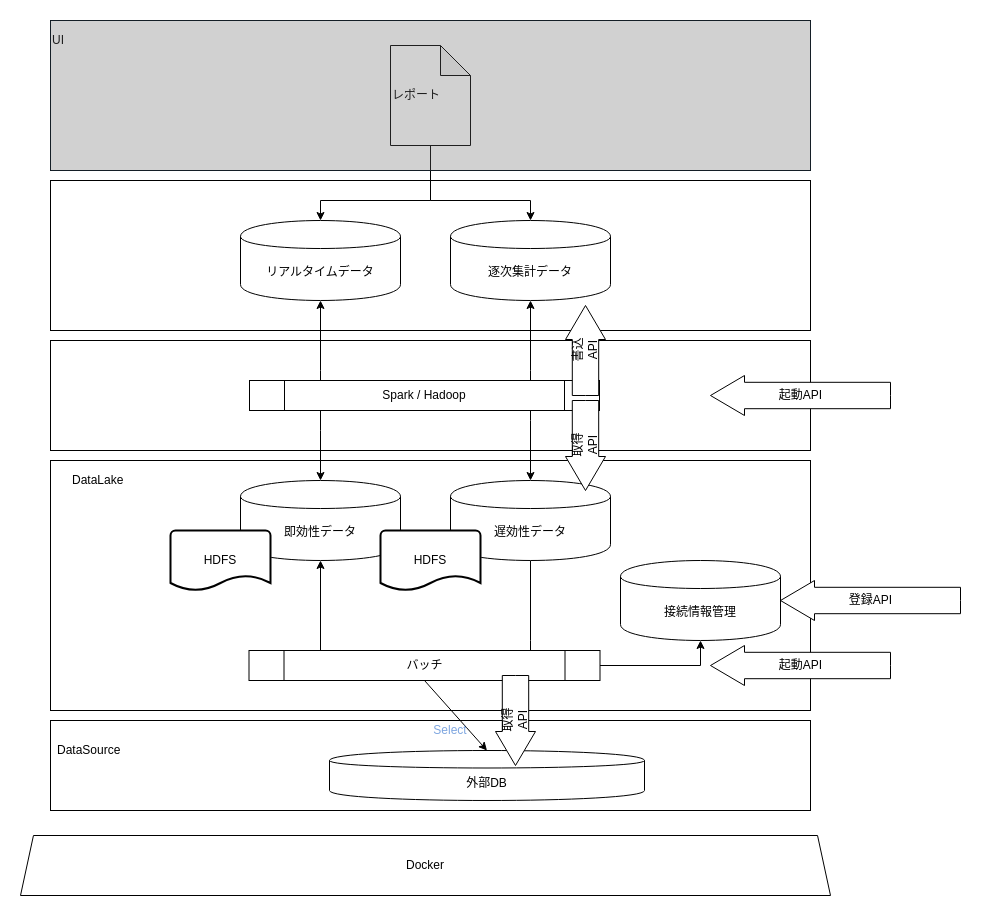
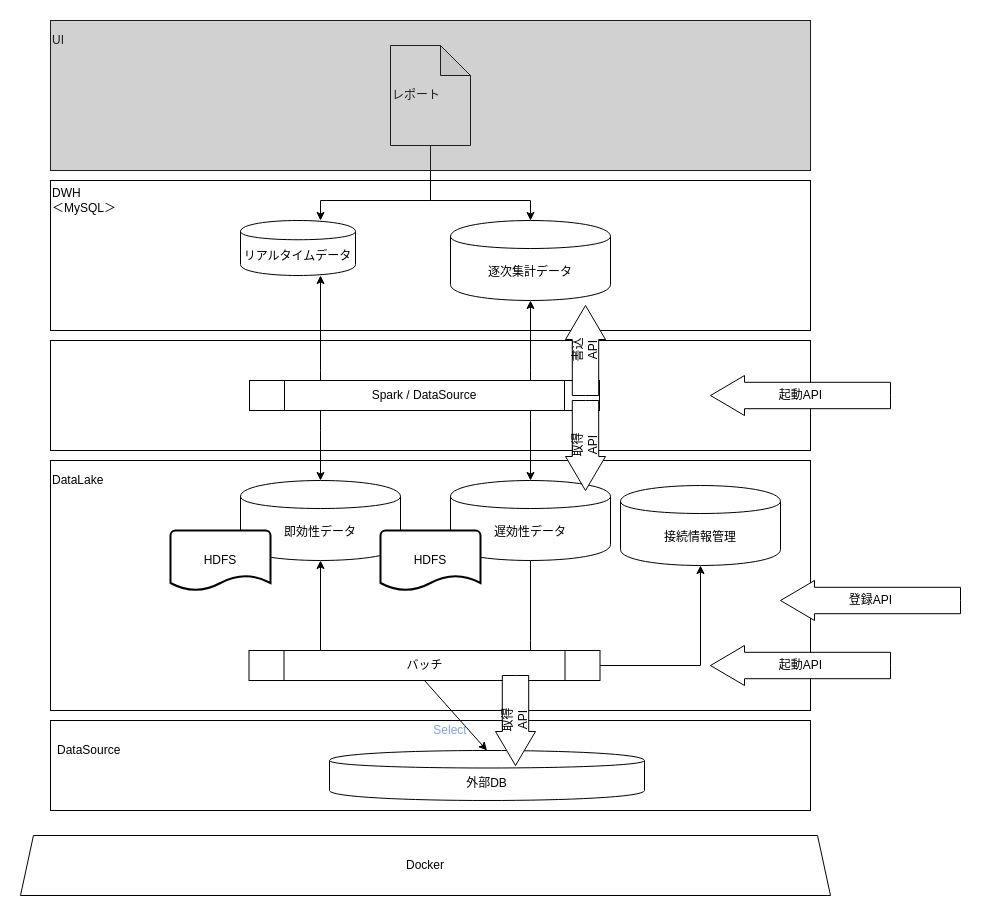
  <mxCell id="0" />
  <mxCell id="1" parent="0" />
  <mxCell id="2" value="" style="rounded=0;whiteSpace=wrap;html=1;align=left;" vertex="1" parent="1"><mxGeometry x="50" y="720" width="760" height="90" as="geometry" /></mxCell>
  <mxCell id="3" value="" style="rounded=0;whiteSpace=wrap;html=1;" parent="1" vertex="1"><mxGeometry x="50" y="340" width="760" height="110" as="geometry" /></mxCell>
  <mxCell id="4" value="外部DB" style="shape=cylinder;whiteSpace=wrap;html=1;boundedLbl=1;backgroundOutline=1;" parent="1" vertex="1"><mxGeometry x="329" y="750" width="315" height="50" as="geometry" /></mxCell>
  <mxCell id="5" value="" style="rounded=0;whiteSpace=wrap;html=1;align=left;" parent="1" vertex="1"><mxGeometry x="50" y="460" width="760" height="250" as="geometry" /></mxCell>
- <mxCell id="6" value="DataLake" style="text;html=1;strokeColor=none;fillColor=none;align=left;verticalAlign=middle;whiteSpace=wrap;rounded=0;" parent="1" vertex="1"><mxGeometry x="70" y="470" width="40" height="20" as="geometry" /></mxCell>
+ <mxCell id="6" value="DataLake" style="text;html=1;strokeColor=none;fillColor=none;align=left;verticalAlign=middle;whiteSpace=wrap;rounded=0;" parent="1" vertex="1"><mxGeometry x="50" y="470" width="40" height="20" as="geometry" /></mxCell>
  <mxCell id="7" value="" style="rounded=0;whiteSpace=wrap;html=1;align=left;" parent="1" vertex="1"><mxGeometry x="50" y="180" width="760" height="150" as="geometry" /></mxCell>
+ <mxCell id="8" value="DWH&lt;br&gt;＜MySQL＞" style="text;html=1;strokeColor=none;fillColor=none;align=left;verticalAlign=middle;whiteSpace=wrap;rounded=0;" parent="1" vertex="1"><mxGeometry x="50" y="190" width="90" height="20" as="geometry" /></mxCell>
  <mxCell id="9" value="即効性データ" style="shape=cylinder;whiteSpace=wrap;html=1;boundedLbl=1;backgroundOutline=1;" parent="1" vertex="1"><mxGeometry x="240" y="480" width="160" height="80" as="geometry" /></mxCell>
  <mxCell id="10" value="逐次集計データ" style="shape=cylinder;whiteSpace=wrap;html=1;boundedLbl=1;backgroundOutline=1;" parent="1" vertex="1"><mxGeometry x="450" y="220" width="160" height="80" as="geometry" /></mxCell>
  <mxCell id="11" style="edgeStyle=orthogonalEdgeStyle;rounded=0;orthogonalLoop=1;jettySize=auto;html=1;exitX=0.5;exitY=0;exitDx=0;exitDy=0;entryX=0.5;entryY=1;entryDx=0;entryDy=0;" parent="1" source="14" target="9" edge="1"><mxGeometry relative="1" as="geometry"><Array as="points"><mxPoint x="320" y="650" /></Array></mxGeometry></mxCell>
  <mxCell id="12" style="edgeStyle=orthogonalEdgeStyle;rounded=0;orthogonalLoop=1;jettySize=auto;html=1;entryX=0.5;entryY=1;entryDx=0;entryDy=0;endArrow=none;" parent="1" source="14" target="15" edge="1"><mxGeometry relative="1" as="geometry"><Array as="points"><mxPoint x="530" y="640" /><mxPoint x="530" y="640" /></Array></mxGeometry></mxCell>
  <mxCell id="13" style="edgeStyle=orthogonalEdgeStyle;rounded=0;orthogonalLoop=1;jettySize=auto;html=1;exitX=1;exitY=0.5;exitDx=0;exitDy=0;entryX=0.5;entryY=1;entryDx=0;entryDy=0;fontColor=#CCCCCC;" edge="1" parent="1" source="14" target="34"><mxGeometry relative="1" as="geometry" /></mxCell>
  <mxCell id="14" value="バッチ" style="shape=process;whiteSpace=wrap;html=1;backgroundOutline=1;" parent="1" vertex="1"><mxGeometry x="248.5" y="650" width="351" height="30" as="geometry" /></mxCell>
  <mxCell id="15" value="遅効性データ" style="shape=cylinder;whiteSpace=wrap;html=1;boundedLbl=1;backgroundOutline=1;" parent="1" vertex="1"><mxGeometry x="450" y="480" width="160" height="80" as="geometry" /></mxCell>
  <mxCell id="16" style="edgeStyle=orthogonalEdgeStyle;rounded=0;orthogonalLoop=1;jettySize=auto;html=1;entryX=0.5;entryY=0;entryDx=0;entryDy=0;" parent="1" source="20" target="9" edge="1"><mxGeometry relative="1" as="geometry"><Array as="points"><mxPoint x="320" y="430" /><mxPoint x="320" y="430" /></Array></mxGeometry></mxCell>
  <mxCell id="17" style="edgeStyle=orthogonalEdgeStyle;rounded=0;orthogonalLoop=1;jettySize=auto;html=1;entryX=0.5;entryY=0;entryDx=0;entryDy=0;" parent="1" source="20" target="15" edge="1"><mxGeometry relative="1" as="geometry"><Array as="points"><mxPoint x="530" y="420" /><mxPoint x="530" y="420" /></Array></mxGeometry></mxCell>
  <mxCell id="18" style="edgeStyle=orthogonalEdgeStyle;rounded=0;orthogonalLoop=1;jettySize=auto;html=1;" parent="1" source="20" target="21" edge="1"><mxGeometry relative="1" as="geometry"><Array as="points"><mxPoint x="320" y="370" /><mxPoint x="320" y="370" /></Array></mxGeometry></mxCell>
  <mxCell id="19" style="edgeStyle=orthogonalEdgeStyle;rounded=0;orthogonalLoop=1;jettySize=auto;html=1;" parent="1" source="20" target="10" edge="1"><mxGeometry relative="1" as="geometry"><Array as="points"><mxPoint x="530" y="370" /><mxPoint x="530" y="370" /></Array></mxGeometry></mxCell>
- <mxCell id="20" value="Spark / Hadoop" style="shape=process;whiteSpace=wrap;html=1;backgroundOutline=1;" parent="1" vertex="1"><mxGeometry x="249" y="380" width="350" height="30" as="geometry" /></mxCell>
- <mxCell id="21" value="リアルタイムデータ" style="shape=cylinder;whiteSpace=wrap;html=1;boundedLbl=1;backgroundOutline=1;" parent="1" vertex="1"><mxGeometry x="240" y="220" width="160" height="80" as="geometry" /></mxCell>
+ <mxCell id="20" value="Spark / DataSource" style="shape=process;whiteSpace=wrap;html=1;backgroundOutline=1;" parent="1" vertex="1"><mxGeometry x="249" y="380" width="350" height="30" as="geometry" /></mxCell>
+ <mxCell id="21" value="リアルタイムデータ" style="shape=cylinder;whiteSpace=wrap;html=1;boundedLbl=1;backgroundOutline=1;" parent="1" vertex="1"><mxGeometry x="240" y="220" width="115" height="55" as="geometry" /></mxCell>
  <mxCell id="22" value="" style="endArrow=classic;html=1;entryX=0.5;entryY=0;entryDx=0;entryDy=0;exitX=0.5;exitY=1;exitDx=0;exitDy=0;" parent="1" source="14" target="4" edge="1"><mxGeometry width="50" height="50" relative="1" as="geometry"><mxPoint x="160" y="470" as="sourcePoint" /><mxPoint x="210" y="420" as="targetPoint" /></mxGeometry></mxCell>
  <mxCell id="23" value="" style="rounded=0;whiteSpace=wrap;html=1;align=left;fontColor=#CCCCCC;" parent="1" vertex="1"><mxGeometry x="50" y="20" width="760" height="150" as="geometry" /></mxCell>
  <mxCell id="24" value="UI" style="text;html=1;strokeColor=none;fillColor=none;align=left;verticalAlign=middle;whiteSpace=wrap;rounded=0;" parent="1" vertex="1"><mxGeometry x="50" y="30" width="40" height="20" as="geometry" /></mxCell>
  <mxCell id="25" style="edgeStyle=orthogonalEdgeStyle;rounded=0;orthogonalLoop=1;jettySize=auto;html=1;" parent="1" source="27" target="21" edge="1"><mxGeometry relative="1" as="geometry"><Array as="points"><mxPoint x="430" y="200" /><mxPoint x="320" y="200" /></Array></mxGeometry></mxCell>
  <mxCell id="26" style="edgeStyle=orthogonalEdgeStyle;rounded=0;orthogonalLoop=1;jettySize=auto;html=1;" parent="1" source="27" target="10" edge="1"><mxGeometry relative="1" as="geometry"><Array as="points"><mxPoint x="430" y="200" /><mxPoint x="530" y="200" /></Array></mxGeometry></mxCell>
  <mxCell id="27" value="レポート" style="shape=note;whiteSpace=wrap;html=1;backgroundOutline=1;darkOpacity=0.05;align=left;" parent="1" vertex="1"><mxGeometry x="390" y="45" width="80" height="100" as="geometry" /></mxCell>
  <mxCell id="28" value="&lt;font color=&quot;#000000&quot;&gt;HDFS&lt;/font&gt;" style="strokeWidth=2;html=1;shape=mxgraph.flowchart.document2;whiteSpace=wrap;size=0.25;fontColor=#7EA6E0;" vertex="1" parent="1"><mxGeometry x="170" y="530" width="100" height="60" as="geometry" /></mxCell>
  <mxCell id="29" value="&lt;font color=&quot;#000000&quot;&gt;HDFS&lt;/font&gt;" style="strokeWidth=2;html=1;shape=mxgraph.flowchart.document2;whiteSpace=wrap;size=0.25;fontColor=#7EA6E0;" vertex="1" parent="1"><mxGeometry x="380" y="530" width="100" height="60" as="geometry" /></mxCell>
  <mxCell id="30" value="Select" style="text;html=1;strokeColor=none;fillColor=none;align=center;verticalAlign=middle;whiteSpace=wrap;rounded=0;fontColor=#7EA6E0;" vertex="1" parent="1"><mxGeometry x="430" y="720" width="40" height="20" as="geometry" /></mxCell>
  <mxCell id="31" value="&lt;font color=&quot;#000000&quot;&gt;Docker&lt;/font&gt;" style="shape=trapezoid;perimeter=trapezoidPerimeter;whiteSpace=wrap;html=1;fontColor=#7EA6E0;size=0.016;" vertex="1" parent="1"><mxGeometry x="20" y="835" width="810" height="60" as="geometry" /></mxCell>
  <mxCell id="32" value="" style="rounded=0;whiteSpace=wrap;html=1;opacity=30;fillColor=#666666;strokeColor=#23445d;" vertex="1" parent="1"><mxGeometry x="50" y="20" width="760" height="150" as="geometry" /></mxCell>
  <mxCell id="33" value="登録API" style="html=1;shadow=0;dashed=0;align=center;verticalAlign=middle;shape=mxgraph.arrows2.arrow;dy=0.34;dx=34;flipH=1;notch=0;" vertex="1" parent="1"><mxGeometry x="780" y="580" width="180" height="40" as="geometry" /></mxCell>
- <mxCell id="34" value="接続情報管理" style="shape=cylinder;whiteSpace=wrap;html=1;boundedLbl=1;backgroundOutline=1;" vertex="1" parent="1"><mxGeometry x="620" y="560" width="160" height="80" as="geometry" /></mxCell>
+ <mxCell id="34" value="接続情報管理" style="shape=cylinder;whiteSpace=wrap;html=1;boundedLbl=1;backgroundOutline=1;" vertex="1" parent="1"><mxGeometry x="620" y="485" width="160" height="80" as="geometry" /></mxCell>
  <mxCell id="35" value="起動API" style="html=1;shadow=0;dashed=0;align=center;verticalAlign=middle;shape=mxgraph.arrows2.arrow;dy=0.34;dx=34;flipH=1;notch=0;" vertex="1" parent="1"><mxGeometry x="710" y="645" width="180" height="40" as="geometry" /></mxCell>
  <mxCell id="36" value="取得&lt;br&gt;API" style="html=1;shadow=0;dashed=0;align=center;verticalAlign=middle;shape=mxgraph.arrows2.arrow;dy=0.34;dx=34;flipH=1;notch=0;rotation=-90;" vertex="1" parent="1"><mxGeometry x="470" y="700" width="90" height="40" as="geometry" /></mxCell>
  <mxCell id="37" value="起動API" style="html=1;shadow=0;dashed=0;align=center;verticalAlign=middle;shape=mxgraph.arrows2.arrow;dy=0.34;dx=34;flipH=1;notch=0;" vertex="1" parent="1"><mxGeometry x="710" y="375" width="180" height="40" as="geometry" /></mxCell>
  <mxCell id="38" value="書込&lt;br&gt;API" style="html=1;shadow=0;dashed=0;align=center;verticalAlign=middle;shape=mxgraph.arrows2.arrow;dy=0.34;dx=34;flipH=1;notch=0;rotation=-90;direction=west;" vertex="1" parent="1"><mxGeometry x="540" y="330" width="90" height="40" as="geometry" /></mxCell>
  <mxCell id="39" value="取得&lt;br&gt;API" style="html=1;shadow=0;dashed=0;align=center;verticalAlign=middle;shape=mxgraph.arrows2.arrow;dy=0.34;dx=34;flipH=1;notch=0;rotation=-90;" vertex="1" parent="1"><mxGeometry x="540" y="425" width="90" height="40" as="geometry" /></mxCell>
  <mxCell id="40" value="DataSource" style="text;html=1;strokeColor=none;fillColor=none;align=left;verticalAlign=middle;whiteSpace=wrap;rounded=0;" vertex="1" parent="1"><mxGeometry x="55" y="740" width="40" height="20" as="geometry" /></mxCell>
